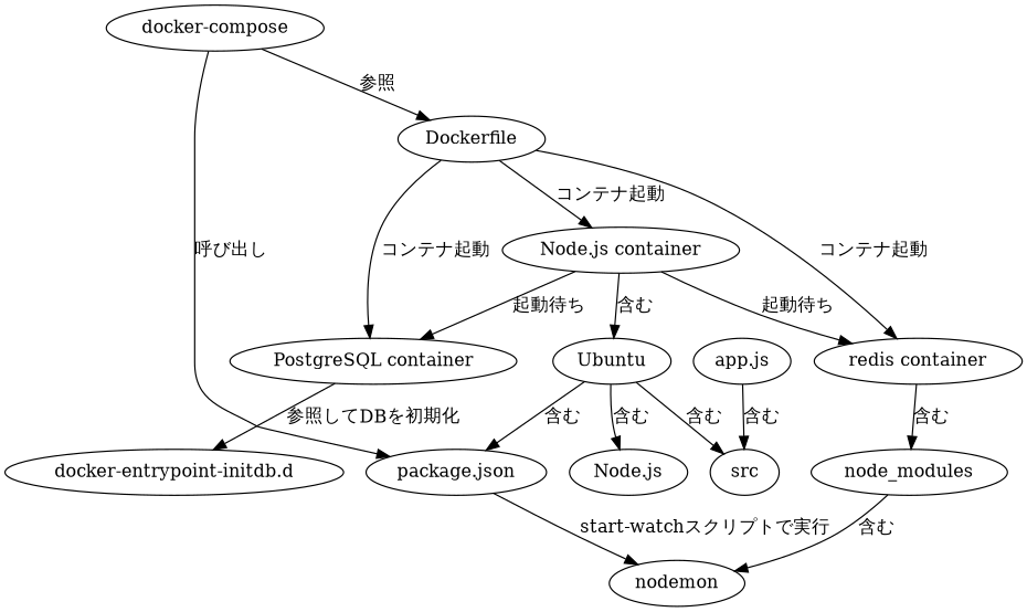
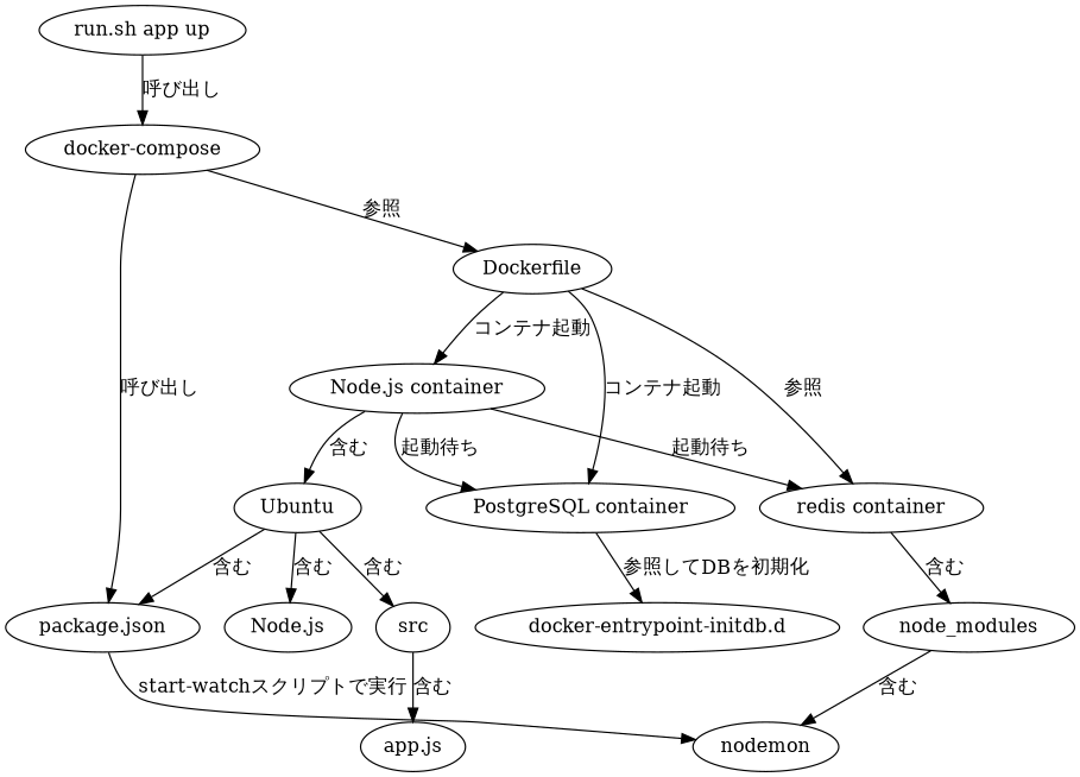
  digraph {
+   "run.sh app up"
    "docker-compose"
    Dockerfile
    "package.json"
    "PostgreSQL container"
    "redis container"
    "Node.js container"
    nodemon
    "docker-entrypoint-initdb.d"
    node_modules
    Ubuntu
    "Node.js"
    src
    "app.js"
+   "run.sh app up" -> "docker-compose" [label="呼び出し"]
    "docker-compose" -> Dockerfile [label="参照"]
    "docker-compose" -> "package.json" [label="呼び出し"]
    Dockerfile -> "PostgreSQL container" [label="コンテナ起動"]
-   Dockerfile -> "redis container" [label="コンテナ起動"]
+   Dockerfile -> "redis container" [label="参照"]
    Dockerfile -> "Node.js container" [label="コンテナ起動"]
    "package.json" -> nodemon [label="start-watchスクリプトで実行"]
    "PostgreSQL container" -> "docker-entrypoint-initdb.d" [label="参照してDBを初期化"]
    "redis container" -> node_modules [label="含む"]
    "Node.js container" -> "PostgreSQL container" [label="起動待ち"]
    "Node.js container" -> "redis container" [label="起動待ち"]
    "Node.js container" -> Ubuntu [label="含む"]
    node_modules -> nodemon [label="含む"]
    Ubuntu -> "package.json" [label="含む"]
    Ubuntu -> "Node.js" [label="含む"]
    Ubuntu -> src [label="含む"]
-   "app.js" -> src [label="含む"]
+   src -> "app.js" [label="含む"]
  }
